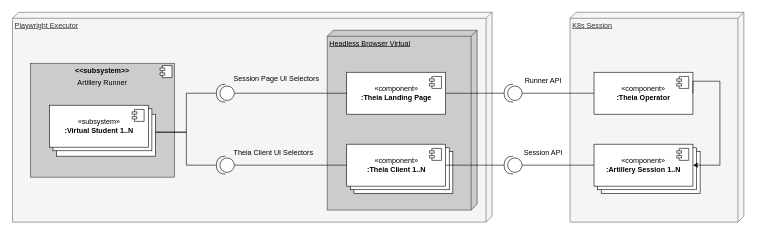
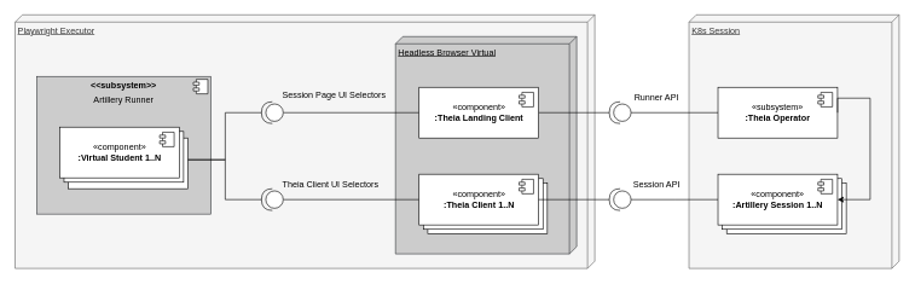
  <mxCell id="0" />
  <mxCell id="1" parent="0" />
  <mxCell id="2" value="K8s Session" style="verticalAlign=top;align=left;spacingTop=8;spacingLeft=2;spacingRight=12;shape=cube;size=10;direction=south;fontStyle=4;html=1;whiteSpace=wrap;fillColor=#f5f5f5;strokeColor=#666666;fontColor=#333333;" vertex="1" parent="1"><mxGeometry x="950" y="20" width="290" height="350" as="geometry" /></mxCell>
  <mxCell id="3" value="Playwright Executor" style="verticalAlign=top;align=left;spacingTop=8;spacingLeft=2;spacingRight=12;shape=cube;size=10;direction=south;fontStyle=4;html=1;whiteSpace=wrap;fillColor=#f5f5f5;strokeColor=#666666;fontColor=#333333;" vertex="1" parent="1"><mxGeometry x="20" y="20" width="800" height="350" as="geometry" /></mxCell>
  <mxCell id="4" value="Headless Browser Virtual" style="verticalAlign=top;align=left;spacingTop=8;spacingLeft=2;spacingRight=12;shape=cube;size=10;direction=south;fontStyle=4;html=1;whiteSpace=wrap;fillColor=#CCCCCC;strokeColor=#36393d;" vertex="1" parent="1"><mxGeometry x="545" y="50" width="250" height="300" as="geometry" /></mxCell>
  <mxCell id="5" value="&lt;p style=&quot;margin:0px;margin-top:6px;text-align:center;&quot;&gt;&lt;b&gt;&amp;lt;&amp;lt;subsystem&amp;gt;&amp;gt;&lt;/b&gt;&lt;/p&gt;&lt;p style=&quot;margin:0px;margin-top:6px;text-align:center;&quot;&gt;Artillery Runner&lt;/p&gt;" style="align=left;overflow=fill;html=1;dropTarget=0;whiteSpace=wrap;fillColor=#CCCCCC;strokeColor=#36393d;" vertex="1" parent="1"><mxGeometry x="50" y="105" width="240" height="190" as="geometry" /></mxCell>
  <mxCell id="6" value="" style="shape=component;jettyWidth=8;jettyHeight=4;" vertex="1" parent="5"><mxGeometry x="1" width="20" height="20" relative="1" as="geometry"><mxPoint x="-24" y="4" as="offset" /></mxGeometry></mxCell>
  <mxCell id="7" style="edgeStyle=orthogonalEdgeStyle;rounded=0;orthogonalLoop=1;jettySize=auto;html=1;endArrow=none;startFill=0;entryX=0;entryY=0.5;entryDx=0;entryDy=0;" edge="1" parent="1" source="8" target="14"><mxGeometry relative="1" as="geometry" /></mxCell>
  <mxCell id="8" value="" style="shape=providedRequiredInterface;html=1;verticalLabelPosition=bottom;sketch=0;direction=west;" vertex="1" parent="1"><mxGeometry x="360" y="140" width="30" height="30" as="geometry" /></mxCell>
  <mxCell id="9" value="Session Page UI Selectors" style="text;html=1;align=center;verticalAlign=middle;resizable=0;points=[];autosize=1;strokeColor=none;fillColor=none;" vertex="1" parent="1"><mxGeometry x="375" y="116" width="170" height="30" as="geometry" /></mxCell>
  <mxCell id="10" style="edgeStyle=orthogonalEdgeStyle;rounded=0;orthogonalLoop=1;jettySize=auto;html=1;endArrow=none;startFill=0;" edge="1" parent="1" source="11" target="28"><mxGeometry relative="1" as="geometry" /></mxCell>
  <mxCell id="11" value="" style="shape=providedRequiredInterface;html=1;verticalLabelPosition=bottom;sketch=0;direction=west;" vertex="1" parent="1"><mxGeometry x="360" y="260" width="30" height="30" as="geometry" /></mxCell>
  <mxCell id="12" value="Theia Client UI Selectors" style="text;html=1;align=center;verticalAlign=middle;resizable=0;points=[];autosize=1;strokeColor=none;fillColor=none;" vertex="1" parent="1"><mxGeometry x="375" y="240" width="160" height="30" as="geometry" /></mxCell>
  <mxCell id="13" style="edgeStyle=orthogonalEdgeStyle;rounded=0;orthogonalLoop=1;jettySize=auto;html=1;endArrow=none;startFill=0;" edge="1" parent="1" source="14" target="19"><mxGeometry relative="1" as="geometry" /></mxCell>
- <mxCell id="14" value="«component»&lt;br&gt;&lt;b&gt;:Theia Landing Page&lt;/b&gt;" style="html=1;dropTarget=0;whiteSpace=wrap;" vertex="1" parent="1"><mxGeometry x="577.5" y="120" width="165" height="70" as="geometry" /></mxCell>
+ <mxCell id="14" value="«component»&lt;br&gt;&lt;b&gt;:Theia Landing Client&lt;/b&gt;" style="html=1;dropTarget=0;whiteSpace=wrap;" vertex="1" parent="1"><mxGeometry x="577.5" y="120" width="165" height="70" as="geometry" /></mxCell>
  <mxCell id="15" value="" style="shape=module;jettyWidth=8;jettyHeight=4;" vertex="1" parent="14"><mxGeometry x="1" width="20" height="20" relative="1" as="geometry"><mxPoint x="-27" y="7" as="offset" /></mxGeometry></mxCell>
- <mxCell id="16" value="«component»&lt;br&gt;&lt;b&gt;:Theia Operator&lt;/b&gt;" style="html=1;dropTarget=0;whiteSpace=wrap;" vertex="1" parent="1"><mxGeometry x="990" y="120" width="165" height="70" as="geometry" /></mxCell>
+ <mxCell id="16" value="«subsystem»&lt;br&gt;&lt;b&gt;:Theia Operator&lt;/b&gt;" style="html=1;dropTarget=0;whiteSpace=wrap;" vertex="1" parent="1"><mxGeometry x="990" y="120" width="165" height="70" as="geometry" /></mxCell>
  <mxCell id="17" value="" style="shape=module;jettyWidth=8;jettyHeight=4;" vertex="1" parent="16"><mxGeometry x="1" width="20" height="20" relative="1" as="geometry"><mxPoint x="-27" y="7" as="offset" /></mxGeometry></mxCell>
  <mxCell id="18" style="edgeStyle=orthogonalEdgeStyle;rounded=0;orthogonalLoop=1;jettySize=auto;html=1;endArrow=none;startFill=0;" edge="1" parent="1" source="19" target="16"><mxGeometry relative="1" as="geometry" /></mxCell>
  <mxCell id="19" value="" style="shape=providedRequiredInterface;html=1;verticalLabelPosition=bottom;sketch=0;direction=west;" vertex="1" parent="1"><mxGeometry x="840" y="140" width="30" height="30" as="geometry" /></mxCell>
  <mxCell id="20" value="Runner API" style="text;html=1;align=center;verticalAlign=middle;resizable=0;points=[];autosize=1;strokeColor=none;fillColor=none;" vertex="1" parent="1"><mxGeometry x="860" y="120" width="90" height="30" as="geometry" /></mxCell>
  <mxCell id="21" style="edgeStyle=orthogonalEdgeStyle;rounded=0;orthogonalLoop=1;jettySize=auto;html=1;endArrow=none;startFill=0;" edge="1" parent="1" source="22"><mxGeometry relative="1" as="geometry"><mxPoint x="990" y="275" as="targetPoint" /></mxGeometry></mxCell>
  <mxCell id="22" value="" style="shape=providedRequiredInterface;html=1;verticalLabelPosition=bottom;sketch=0;direction=west;" vertex="1" parent="1"><mxGeometry x="840" y="260" width="30" height="30" as="geometry" /></mxCell>
  <mxCell id="23" value="Session API" style="text;html=1;align=center;verticalAlign=middle;resizable=0;points=[];autosize=1;strokeColor=none;fillColor=none;" vertex="1" parent="1"><mxGeometry x="860" y="240" width="90" height="30" as="geometry" /></mxCell>
  <mxCell id="24" value="«component»&lt;br&gt;&lt;b&gt;:Theia Client 1..N&lt;/b&gt;" style="html=1;dropTarget=0;whiteSpace=wrap;" vertex="1" parent="1"><mxGeometry x="589.5" y="252" width="165" height="70" as="geometry" /></mxCell>
  <mxCell id="25" value="«component»&lt;br&gt;&lt;b&gt;:Theia Client 1..N&lt;/b&gt;" style="html=1;dropTarget=0;whiteSpace=wrap;" vertex="1" parent="1"><mxGeometry x="583.5" y="246" width="165" height="70" as="geometry" /></mxCell>
  <mxCell id="26" style="edgeStyle=orthogonalEdgeStyle;rounded=0;orthogonalLoop=1;jettySize=auto;html=1;entryX=1;entryY=0.5;entryDx=0;entryDy=0;entryPerimeter=0;endArrow=none;startFill=0;" edge="1" parent="1" target="8"><mxGeometry relative="1" as="geometry"><Array as="points"><mxPoint x="310" y="220" /><mxPoint x="310" y="155" /></Array><mxPoint x="170.048" y="220" as="sourcePoint" /></mxGeometry></mxCell>
  <mxCell id="27" style="edgeStyle=orthogonalEdgeStyle;rounded=0;orthogonalLoop=1;jettySize=auto;html=1;entryX=1;entryY=0.5;entryDx=0;entryDy=0;entryPerimeter=0;endArrow=none;startFill=0;" edge="1" parent="1" target="11"><mxGeometry relative="1" as="geometry"><Array as="points"><mxPoint x="310" y="220" /><mxPoint x="310" y="275" /></Array><mxPoint x="170.048" y="220" as="sourcePoint" /></mxGeometry></mxCell>
  <mxCell id="28" value="«component»&lt;br&gt;&lt;b&gt;:Theia Client 1..N&lt;/b&gt;" style="html=1;dropTarget=0;whiteSpace=wrap;" vertex="1" parent="1"><mxGeometry x="577.5" y="240" width="165" height="70" as="geometry" /></mxCell>
  <mxCell id="29" value="" style="shape=module;jettyWidth=8;jettyHeight=4;" vertex="1" parent="28"><mxGeometry x="1" width="20" height="20" relative="1" as="geometry"><mxPoint x="-27" y="7" as="offset" /></mxGeometry></mxCell>
  <mxCell id="30" style="edgeStyle=orthogonalEdgeStyle;rounded=0;orthogonalLoop=1;jettySize=auto;html=1;endArrow=none;startFill=0;" edge="1" parent="1" source="28" target="22"><mxGeometry relative="1" as="geometry" /></mxCell>
  <mxCell id="31" value="«component»&lt;br&gt;&lt;b&gt;:Theia Client 1..N&lt;/b&gt;" style="html=1;dropTarget=0;whiteSpace=wrap;" vertex="1" parent="1"><mxGeometry x="93.5" y="190" width="165" height="70" as="geometry" /></mxCell>
  <mxCell id="32" value="«component»&lt;br&gt;&lt;b&gt;:Theia Client 1..N&lt;/b&gt;" style="html=1;dropTarget=0;whiteSpace=wrap;" vertex="1" parent="1"><mxGeometry x="87.5" y="181" width="165" height="70" as="geometry" /></mxCell>
- <mxCell id="33" value="«subsystem»&lt;br&gt;&lt;b&gt;:Virtual Student 1..N&lt;/b&gt;" style="html=1;dropTarget=0;whiteSpace=wrap;" vertex="1" parent="1"><mxGeometry x="81.5" y="175" width="165" height="70" as="geometry" /></mxCell>
+ <mxCell id="33" value="«component»&lt;br&gt;&lt;b&gt;:Virtual Student 1..N&lt;/b&gt;" style="html=1;dropTarget=0;whiteSpace=wrap;" vertex="1" parent="1"><mxGeometry x="81.5" y="175" width="165" height="70" as="geometry" /></mxCell>
  <mxCell id="34" value="" style="shape=module;jettyWidth=8;jettyHeight=4;" vertex="1" parent="33"><mxGeometry x="1" width="20" height="20" relative="1" as="geometry"><mxPoint x="-27" y="7" as="offset" /></mxGeometry></mxCell>
  <mxCell id="35" value="«component»&lt;br&gt;&lt;b&gt;:Theia Client 1..N&lt;/b&gt;" style="html=1;dropTarget=0;whiteSpace=wrap;" vertex="1" parent="1"><mxGeometry x="1002" y="252" width="165" height="70" as="geometry" /></mxCell>
  <mxCell id="36" value="«component»&lt;br&gt;&lt;b&gt;:Theia Client 1..N&lt;/b&gt;" style="html=1;dropTarget=0;whiteSpace=wrap;" vertex="1" parent="1"><mxGeometry x="996" y="246" width="165" height="70" as="geometry" /></mxCell>
  <mxCell id="37" value="«component»&lt;br&gt;&lt;b&gt;:Artillery Session 1..N&lt;/b&gt;" style="html=1;dropTarget=0;whiteSpace=wrap;" vertex="1" parent="1"><mxGeometry x="990" y="240" width="165" height="70" as="geometry" /></mxCell>
  <mxCell id="38" value="" style="shape=module;jettyWidth=8;jettyHeight=4;" vertex="1" parent="37"><mxGeometry x="1" width="20" height="20" relative="1" as="geometry"><mxPoint x="-27" y="7" as="offset" /></mxGeometry></mxCell>
  <mxCell id="39" style="edgeStyle=orthogonalEdgeStyle;rounded=0;orthogonalLoop=1;jettySize=auto;html=1;entryX=1;entryY=0.5;entryDx=0;entryDy=0;exitX=1;exitY=0.5;exitDx=0;exitDy=0;" edge="1" parent="1" source="16"><mxGeometry relative="1" as="geometry"><Array as="points"><mxPoint x="1200" y="135" /><mxPoint x="1200" y="275" /></Array><mxPoint x="1155" y="275" as="targetPoint" /></mxGeometry></mxCell>
